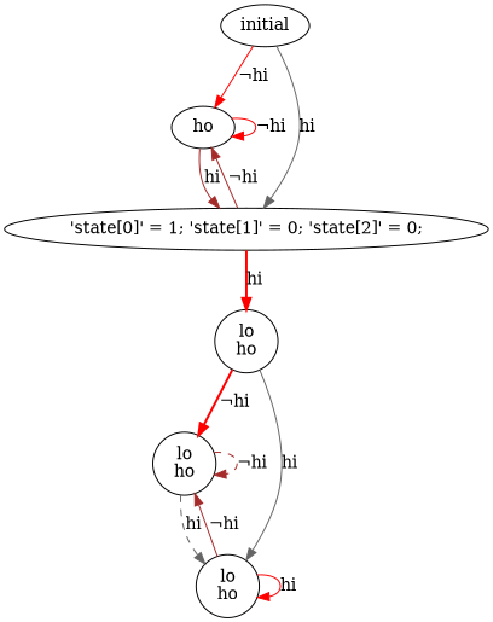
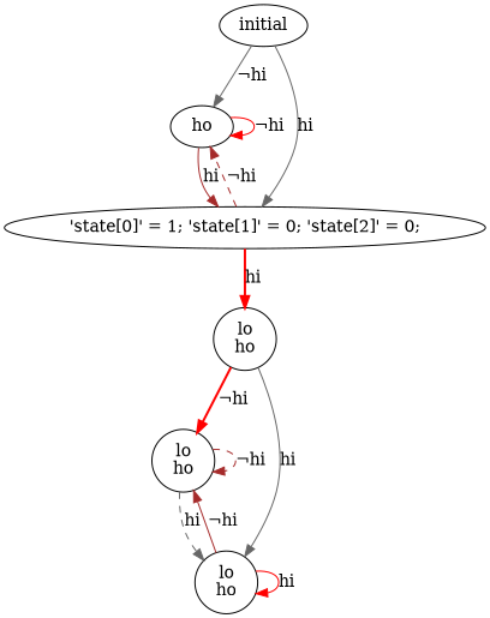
  digraph {
    edge [color=gray40 style=solid]
    n1 [label="initial\n"]
    n2 [label=ho]
    "'state[0]' = 1; 'state[1]' = 0; 'state[2]' = 0;"
    n4 [label="lo\nho"]
    n5 [label="lo\nho"]
    n6 [label="lo\nho"]
-   n1 -> n2 [color=red label="¬hi"]
+   n1 -> n2 [label="¬hi"]
    n1 -> "'state[0]' = 1; 'state[1]' = 0; 'state[2]' = 0;" [label=hi]
    n2 -> n2 [color=red label="¬hi"]
    n2 -> "'state[0]' = 1; 'state[1]' = 0; 'state[2]' = 0;" [color=brown label=hi]
-   "'state[0]' = 1; 'state[1]' = 0; 'state[2]' = 0;" -> n2 [color=brown label="¬hi"]
+   "'state[0]' = 1; 'state[1]' = 0; 'state[2]' = 0;" -> n2 [color=brown label="¬hi" style=dashed]
    "'state[0]' = 1; 'state[1]' = 0; 'state[2]' = 0;" -> n4 [color=red label=hi style=bold]
    n4 -> n5 [color=red label="¬hi" style=bold]
    n4 -> n6 [label=hi]
    n5 -> n5 [color=brown label="¬hi" style=dashed]
    n5 -> n6 [label=hi style=dashed]
    n6 -> n5 [color=brown label="¬hi"]
    n6 -> n6 [color=red label=hi]
  }
